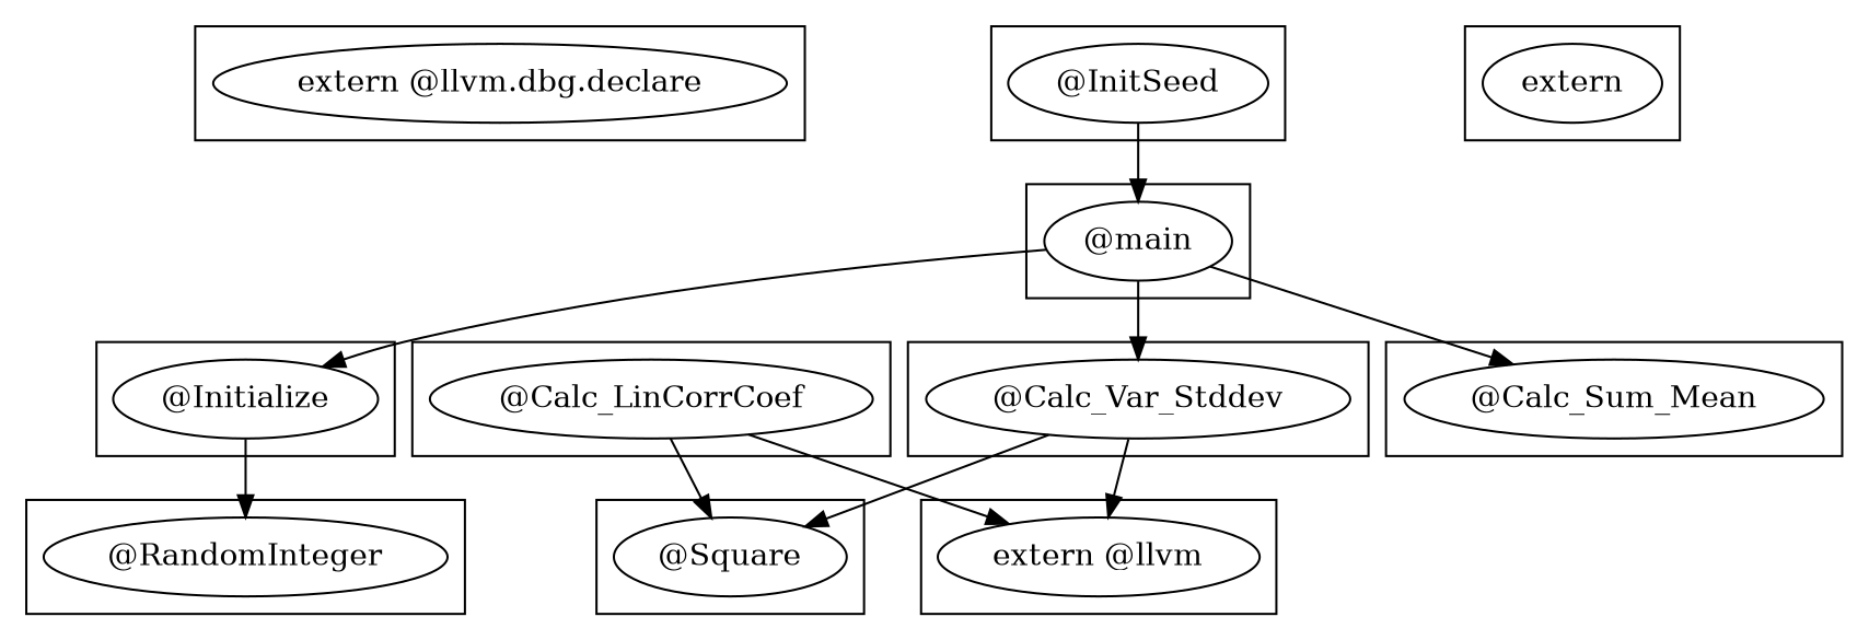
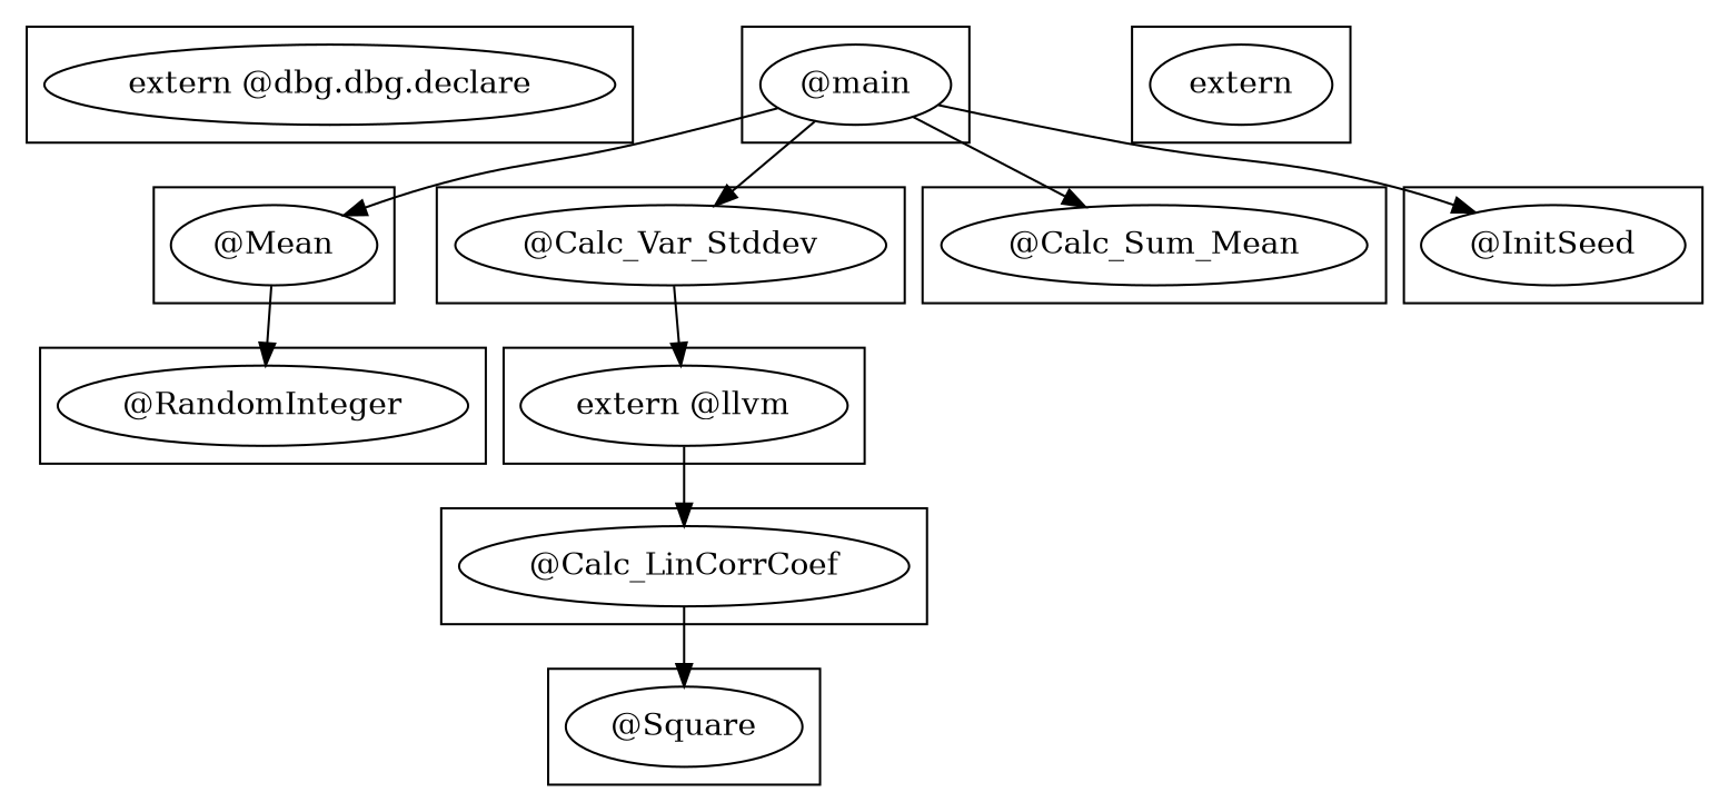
  digraph {
-   n1 [label="extern @llvm.dbg.declare"]
+   n1 [label="extern @dbg.dbg.declare"]
    n2 [label="@main"]
-   n3 [label="@Initialize"]
+   n3 [label="@Mean"]
    n4 [label="@RandomInteger"]
    n5 [label="@Calc_LinCorrCoef"]
    n6 [label="@Calc_Var_Stddev"]
    n7 [label="extern @llvm"]
    n8 [label="@Square"]
    n9 [label="@Calc_Sum_Mean"]
    n10 [label="@InitSeed"]
    n11 [label=extern]
    subgraph cluster_1 {
      n1
    }
    subgraph cluster_2 {
      n2
    }
    subgraph cluster_3 {
      n3
    }
    subgraph cluster_4 {
      n4
    }
    subgraph cluster_5 {
      n5
    }
    subgraph cluster_6 {
      n6
    }
    subgraph cluster_7 {
      n7
    }
    subgraph cluster_8 {
      n8
    }
    subgraph cluster_9 {
      n9
    }
    subgraph cluster_10 {
      n10
    }
    subgraph cluster_11 {
      n11
    }
    n2 -> n3
    n2 -> n6
    n2 -> n9
-   n10 -> n2
+   n2 -> n10
    n3 -> n4
-   n5 -> n7
+   n7 -> n5
    n5 -> n8
    n6 -> n7
-   n6 -> n8
  }
